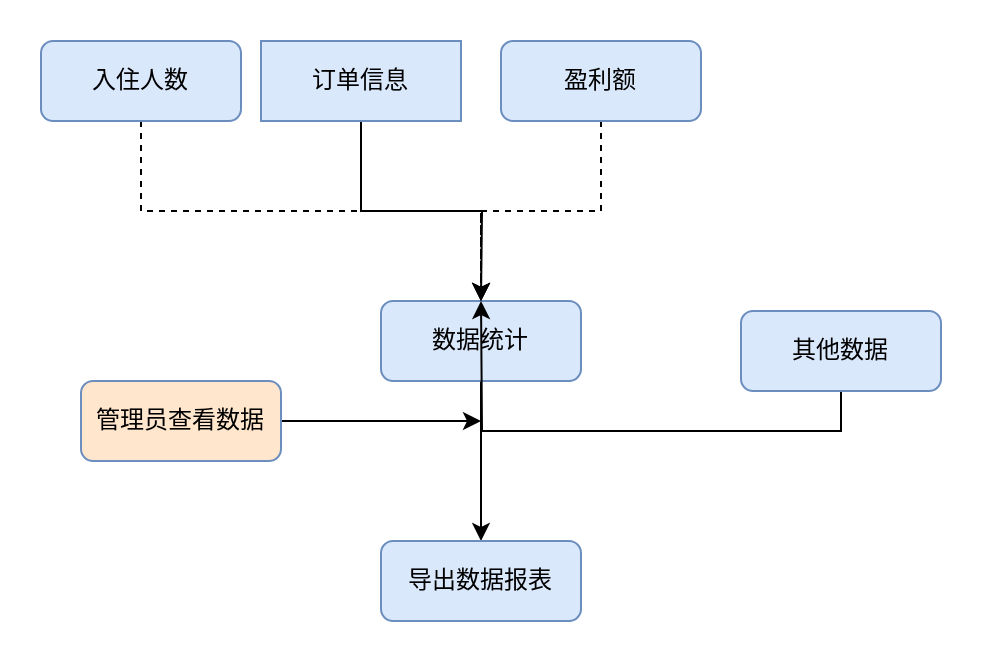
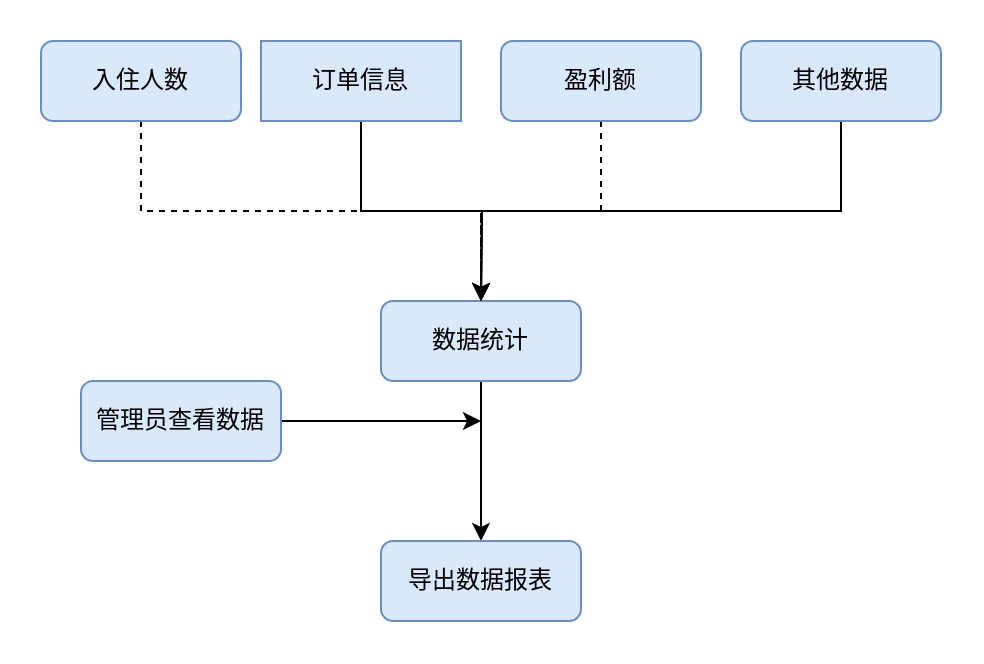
  <mxCell id="0" />
  <mxCell id="1" parent="0" />
  <mxCell id="2" style="edgeStyle=orthogonalEdgeStyle;rounded=0;orthogonalLoop=1;jettySize=auto;html=1;exitX=0.5;exitY=1;exitDx=0;exitDy=0;" edge="1" parent="1" source="3"><mxGeometry relative="1" as="geometry"><mxPoint x="240" y="270" as="targetPoint" /></mxGeometry></mxCell>
  <mxCell id="3" value="&lt;font style=&quot;vertical-align: inherit&quot;&gt;&lt;font style=&quot;vertical-align: inherit&quot;&gt;&lt;font style=&quot;vertical-align: inherit&quot;&gt;&lt;font style=&quot;vertical-align: inherit&quot;&gt;&lt;font style=&quot;vertical-align: inherit&quot;&gt;&lt;font style=&quot;vertical-align: inherit&quot;&gt;数据统计&lt;/font&gt;&lt;/font&gt;&lt;/font&gt;&lt;/font&gt;&lt;/font&gt;&lt;/font&gt;" style="rounded=1;whiteSpace=wrap;html=1;fontSize=12;glass=0;strokeWidth=1;shadow=0;fillColor=#dae8fc;strokeColor=#6c8ebf;" vertex="1" parent="1"><mxGeometry x="190" y="150" width="100" height="40" as="geometry" /></mxCell>
  <mxCell id="4" value="导出数据报表" style="rounded=1;whiteSpace=wrap;html=1;fontSize=12;glass=0;strokeWidth=1;shadow=0;fillColor=#dae8fc;strokeColor=#6c8ebf;" vertex="1" parent="1"><mxGeometry x="190" y="270" width="100" height="40" as="geometry" /></mxCell>
  <mxCell id="5" style="edgeStyle=orthogonalEdgeStyle;rounded=0;orthogonalLoop=1;jettySize=auto;html=1;exitX=0.5;exitY=1;exitDx=0;exitDy=0;dashed=1;" edge="1" parent="1" source="6" target="3"><mxGeometry relative="1" as="geometry" /></mxCell>
  <mxCell id="6" value="入住人数" style="rounded=1;whiteSpace=wrap;html=1;fontSize=12;glass=0;strokeWidth=1;shadow=0;fillColor=#dae8fc;strokeColor=#6c8ebf;" vertex="1" parent="1"><mxGeometry x="20" y="20" width="100" height="40" as="geometry" /></mxCell>
  <mxCell id="7" style="edgeStyle=orthogonalEdgeStyle;rounded=0;orthogonalLoop=1;jettySize=auto;html=1;exitX=0.5;exitY=1;exitDx=0;exitDy=0;" edge="1" parent="1" source="8"><mxGeometry relative="1" as="geometry"><mxPoint x="240" y="150" as="targetPoint" /></mxGeometry></mxCell>
  <mxCell id="8" value="订单信息" style="whiteSpace=wrap;html=1;fontSize=12;glass=0;strokeWidth=1;shadow=0;fillColor=#dae8fc;strokeColor=#6c8ebf;rounded=0;" vertex="1" parent="1"><mxGeometry x="130" y="20" width="100" height="40" as="geometry" /></mxCell>
  <mxCell id="9" style="edgeStyle=orthogonalEdgeStyle;rounded=0;orthogonalLoop=1;jettySize=auto;html=1;exitX=0.5;exitY=1;exitDx=0;exitDy=0;entryX=0.5;entryY=0;entryDx=0;entryDy=0;dashed=1;" edge="1" parent="1" source="10" target="3"><mxGeometry relative="1" as="geometry" /></mxCell>
  <mxCell id="10" value="盈利额" style="rounded=1;whiteSpace=wrap;html=1;fontSize=12;glass=0;strokeWidth=1;shadow=0;fillColor=#dae8fc;strokeColor=#6c8ebf;" vertex="1" parent="1"><mxGeometry x="250" y="20" width="100" height="40" as="geometry" /></mxCell>
  <mxCell id="11" style="edgeStyle=orthogonalEdgeStyle;rounded=0;orthogonalLoop=1;jettySize=auto;html=1;exitX=0.5;exitY=1;exitDx=0;exitDy=0;" edge="1" parent="1" source="12"><mxGeometry relative="1" as="geometry"><mxPoint x="240" y="150" as="targetPoint" /></mxGeometry></mxCell>
- <mxCell id="12" value="其他数据" style="rounded=1;whiteSpace=wrap;html=1;fontSize=12;glass=0;strokeWidth=1;shadow=0;fillColor=#dae8fc;strokeColor=#6c8ebf;" vertex="1" parent="1"><mxGeometry x="370" y="155" width="100" height="40" as="geometry" /></mxCell>
+ <mxCell id="12" value="其他数据" style="rounded=1;whiteSpace=wrap;html=1;fontSize=12;glass=0;strokeWidth=1;shadow=0;fillColor=#dae8fc;strokeColor=#6c8ebf;" vertex="1" parent="1"><mxGeometry x="370" y="20" width="100" height="40" as="geometry" /></mxCell>
  <mxCell id="13" style="edgeStyle=orthogonalEdgeStyle;rounded=0;orthogonalLoop=1;jettySize=auto;html=1;exitX=1;exitY=0.5;exitDx=0;exitDy=0;" edge="1" parent="1" source="14"><mxGeometry relative="1" as="geometry"><mxPoint x="240" y="210" as="targetPoint" /></mxGeometry></mxCell>
- <mxCell id="14" value="&lt;font style=&quot;vertical-align: inherit&quot;&gt;&lt;font style=&quot;vertical-align: inherit&quot;&gt;&lt;font style=&quot;vertical-align: inherit&quot;&gt;&lt;font style=&quot;vertical-align: inherit&quot;&gt;&lt;font style=&quot;vertical-align: inherit&quot;&gt;&lt;font style=&quot;vertical-align: inherit&quot;&gt;&lt;font style=&quot;vertical-align: inherit&quot;&gt;&lt;font style=&quot;vertical-align: inherit&quot;&gt;管理员查看数据&lt;/font&gt;&lt;/font&gt;&lt;/font&gt;&lt;/font&gt;&lt;/font&gt;&lt;/font&gt;&lt;/font&gt;&lt;/font&gt;" style="rounded=1;whiteSpace=wrap;html=1;fontSize=12;glass=0;strokeWidth=1;shadow=0;fillColor=#ffe6cc;strokeColor=#6c8ebf;" vertex="1" parent="1"><mxGeometry x="40" y="190" width="100" height="40" as="geometry" /></mxCell>
+ <mxCell id="14" value="&lt;font style=&quot;vertical-align: inherit&quot;&gt;&lt;font style=&quot;vertical-align: inherit&quot;&gt;&lt;font style=&quot;vertical-align: inherit&quot;&gt;&lt;font style=&quot;vertical-align: inherit&quot;&gt;&lt;font style=&quot;vertical-align: inherit&quot;&gt;&lt;font style=&quot;vertical-align: inherit&quot;&gt;&lt;font style=&quot;vertical-align: inherit&quot;&gt;&lt;font style=&quot;vertical-align: inherit&quot;&gt;管理员查看数据&lt;/font&gt;&lt;/font&gt;&lt;/font&gt;&lt;/font&gt;&lt;/font&gt;&lt;/font&gt;&lt;/font&gt;&lt;/font&gt;" style="rounded=1;whiteSpace=wrap;html=1;fontSize=12;glass=0;strokeWidth=1;shadow=0;fillColor=#dae8fc;strokeColor=#6c8ebf;" vertex="1" parent="1"><mxGeometry x="40" y="190" width="100" height="40" as="geometry" /></mxCell>
